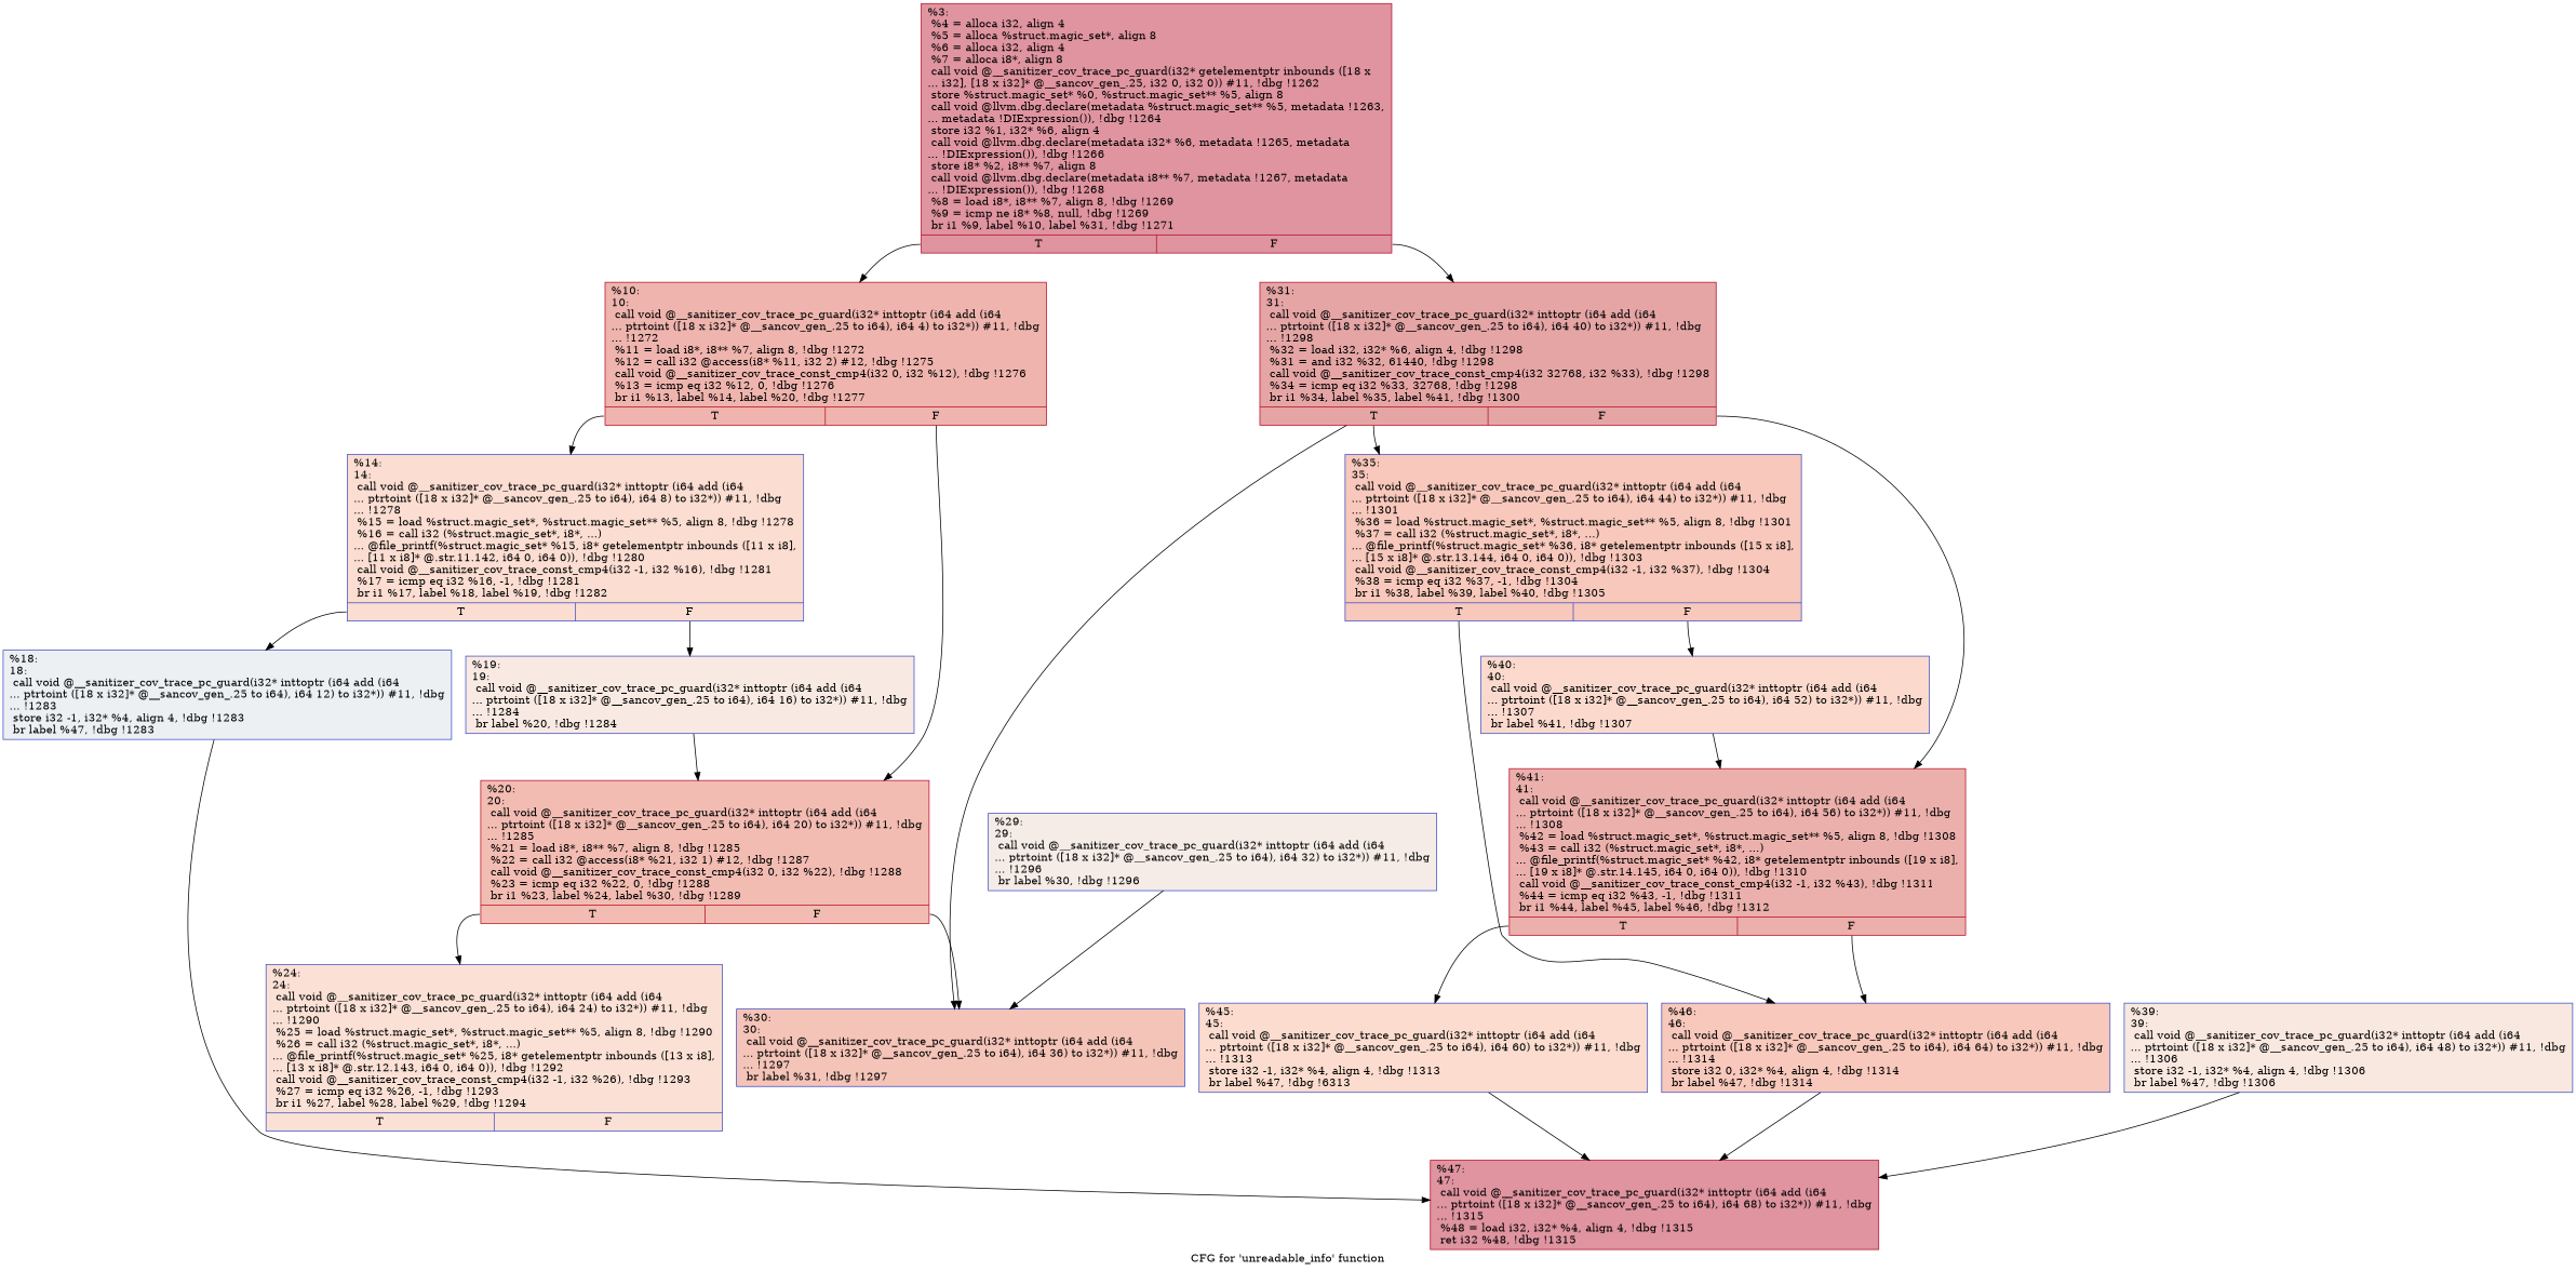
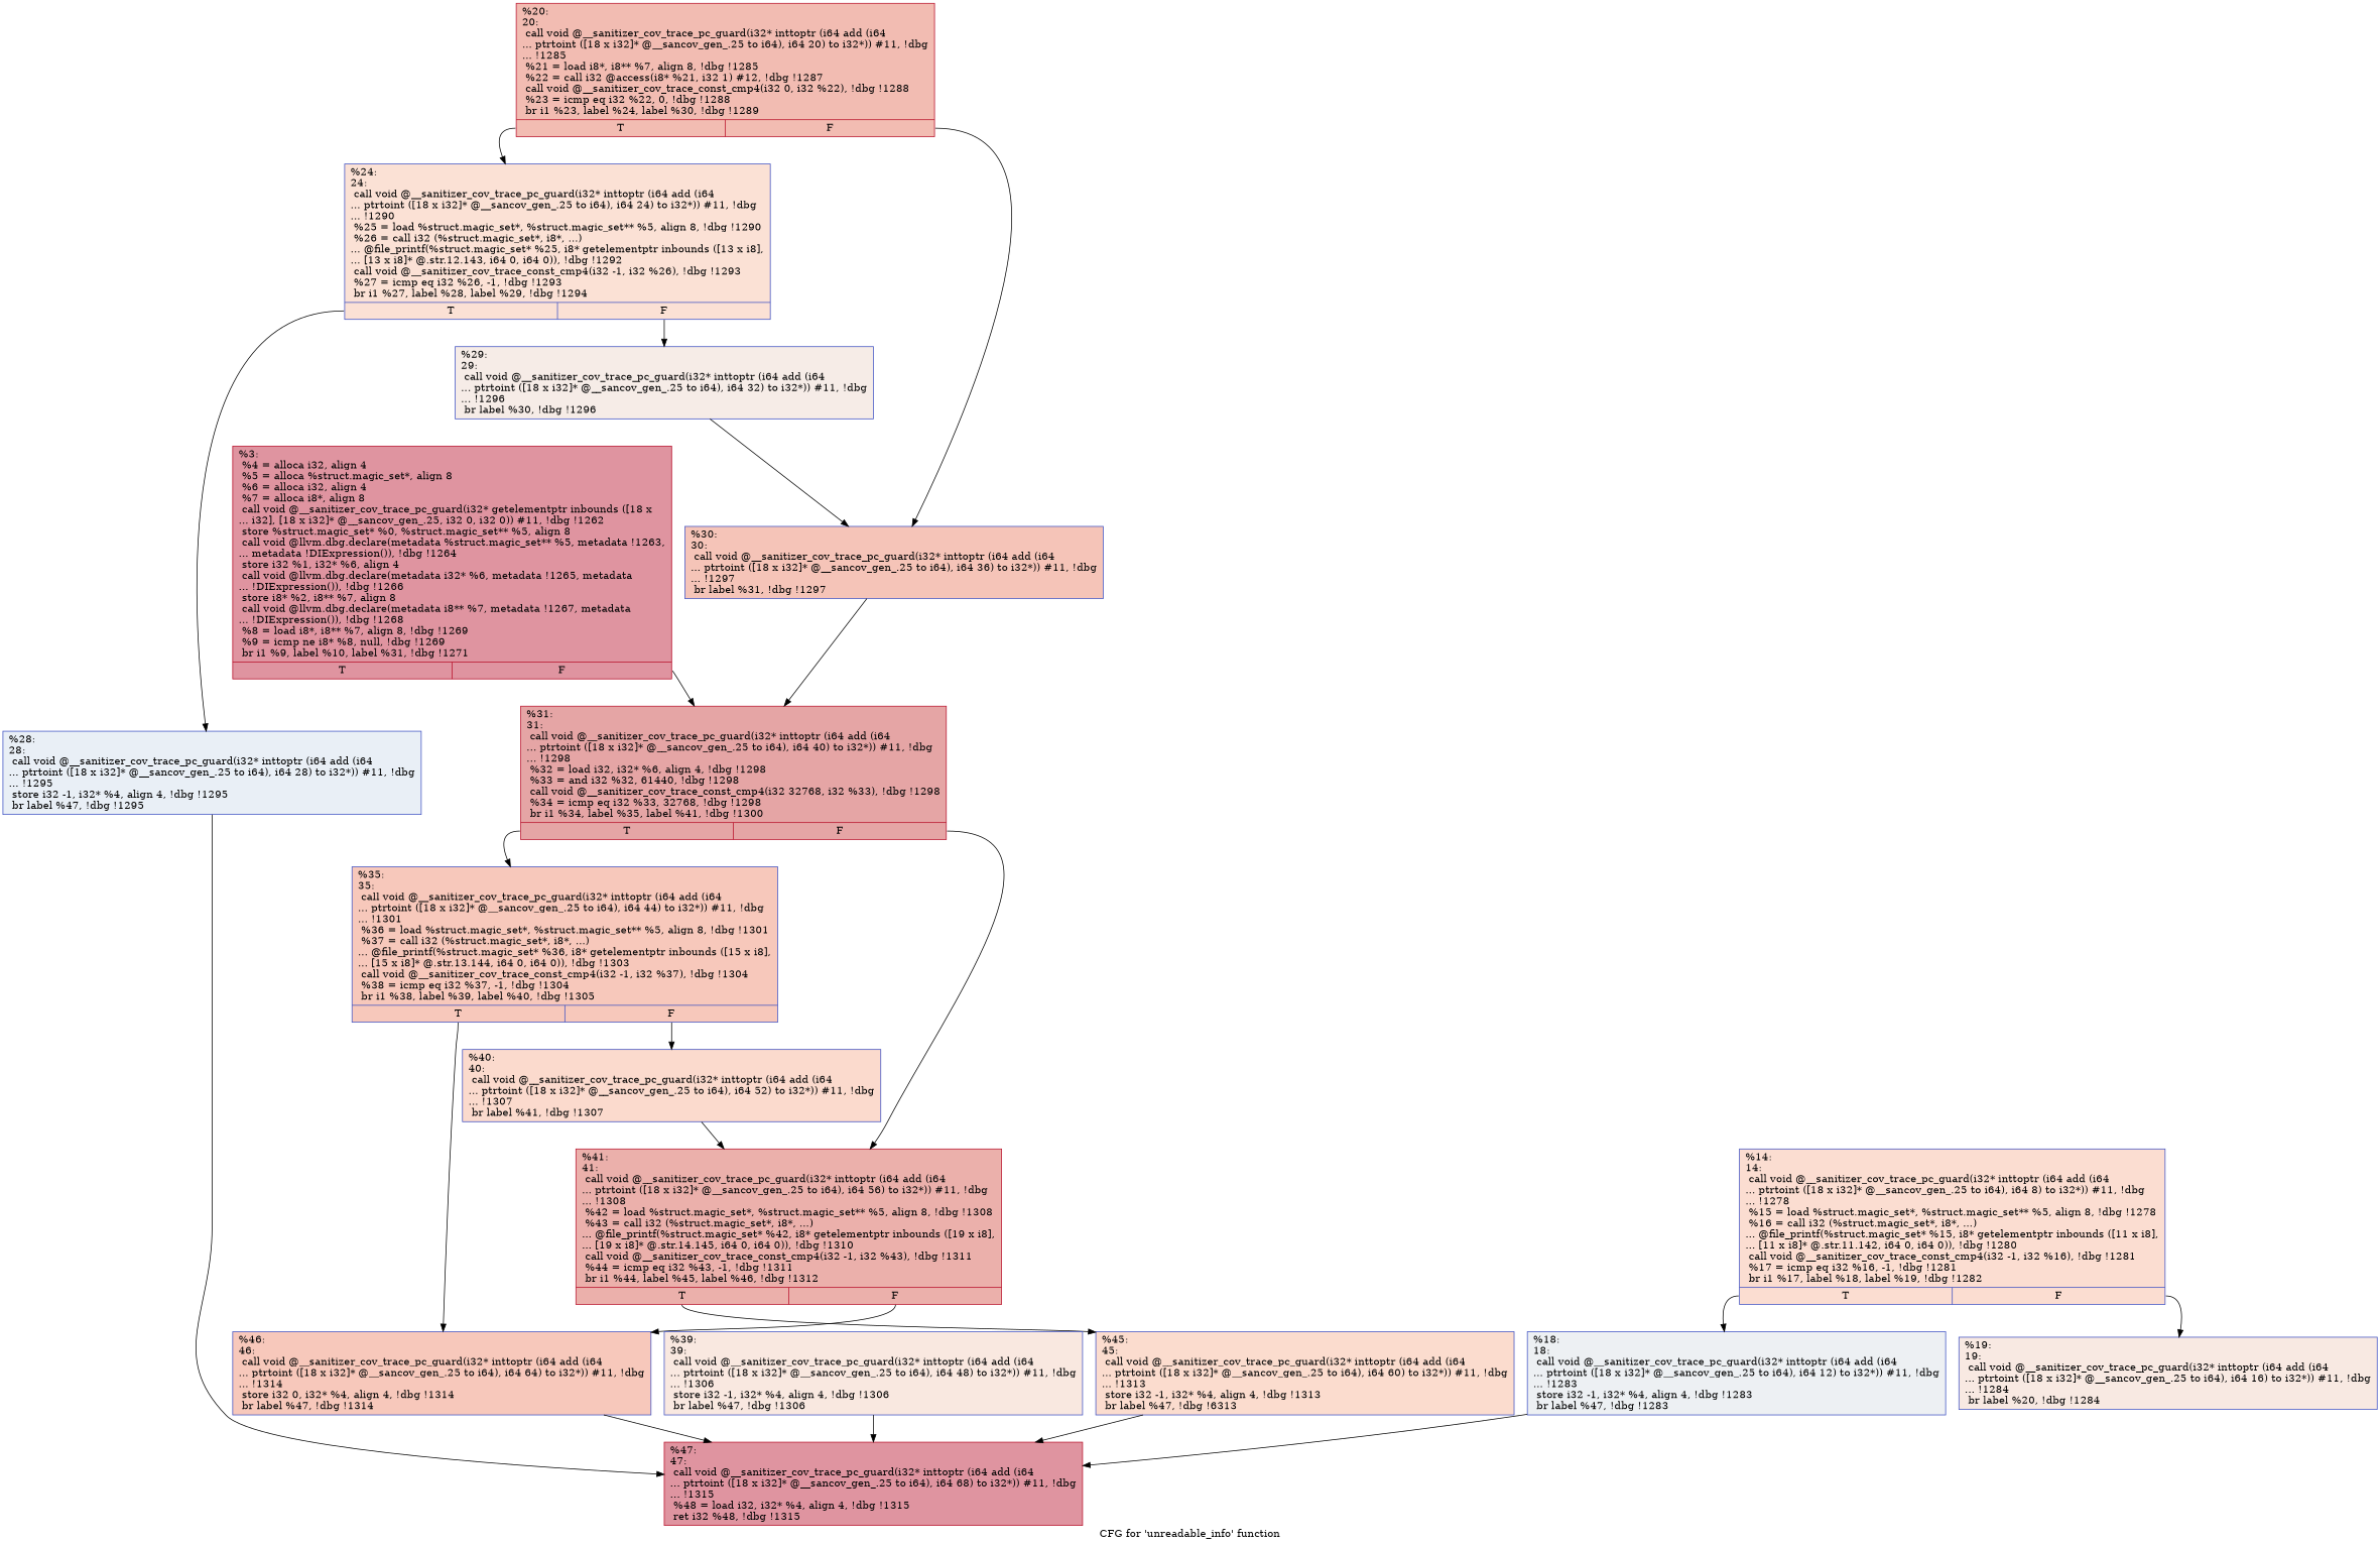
  digraph {
    label="CFG for 'unreadable_info' function"
    node [color="#3d50c3ff" fillcolor="#b70d2870" shape=record style=filled]
    n1 [color="#b70d28ff" label="{%3:\l  %4 = alloca i32, align 4\l  %5 = alloca %struct.magic_set*, align 8\l  %6 = alloca i32, align 4\l  %7 = alloca i8*, align 8\l  call void @__sanitizer_cov_trace_pc_guard(i32* getelementptr inbounds ([18 x\l... i32], [18 x i32]* @__sancov_gen_.25, i32 0, i32 0)) #11, !dbg !1262\l  store %struct.magic_set* %0, %struct.magic_set** %5, align 8\l  call void @llvm.dbg.declare(metadata %struct.magic_set** %5, metadata !1263,\l... metadata !DIExpression()), !dbg !1264\l  store i32 %1, i32* %6, align 4\l  call void @llvm.dbg.declare(metadata i32* %6, metadata !1265, metadata\l... !DIExpression()), !dbg !1266\l  store i8* %2, i8** %7, align 8\l  call void @llvm.dbg.declare(metadata i8** %7, metadata !1267, metadata\l... !DIExpression()), !dbg !1268\l  %8 = load i8*, i8** %7, align 8, !dbg !1269\l  %9 = icmp ne i8* %8, null, !dbg !1269\l  br i1 %9, label %10, label %31, !dbg !1271\l|{<s0>T|<s1>F}}"]
-   n2 [color="#b70d28ff" fillcolor="#d8564670" label="{%10:\l10:                                               \l  call void @__sanitizer_cov_trace_pc_guard(i32* inttoptr (i64 add (i64\l... ptrtoint ([18 x i32]* @__sancov_gen_.25 to i64), i64 4) to i32*)) #11, !dbg\l... !1272\l  %11 = load i8*, i8** %7, align 8, !dbg !1272\l  %12 = call i32 @access(i8* %11, i32 2) #12, !dbg !1275\l  call void @__sanitizer_cov_trace_const_cmp4(i32 0, i32 %12), !dbg !1276\l  %13 = icmp eq i32 %12, 0, !dbg !1276\l  br i1 %13, label %14, label %20, !dbg !1277\l|{<s0>T|<s1>F}}"]
-   n3 [color="#b70d28ff" fillcolor="#c5333470" label="{%31:\l31:                                               \l  call void @__sanitizer_cov_trace_pc_guard(i32* inttoptr (i64 add (i64\l... ptrtoint ([18 x i32]* @__sancov_gen_.25 to i64), i64 40) to i32*)) #11, !dbg\l... !1298\l  %32 = load i32, i32* %6, align 4, !dbg !1298\l  %31 = and i32 %32, 61440, !dbg !1298\l  call void @__sanitizer_cov_trace_const_cmp4(i32 32768, i32 %33), !dbg !1298\l  %34 = icmp eq i32 %33, 32768, !dbg !1298\l  br i1 %34, label %35, label %41, !dbg !1300\l|{<s0>T|<s1>F}}"]
+   n3 [color="#b70d28ff" fillcolor="#c5333470" label="{%31:\l31:                                               \l  call void @__sanitizer_cov_trace_pc_guard(i32* inttoptr (i64 add (i64\l... ptrtoint ([18 x i32]* @__sancov_gen_.25 to i64), i64 40) to i32*)) #11, !dbg\l... !1298\l  %32 = load i32, i32* %6, align 4, !dbg !1298\l  %33 = and i32 %32, 61440, !dbg !1298\l  call void @__sanitizer_cov_trace_const_cmp4(i32 32768, i32 %33), !dbg !1298\l  %34 = icmp eq i32 %33, 32768, !dbg !1298\l  br i1 %34, label %35, label %41, !dbg !1300\l|{<s0>T|<s1>F}}"]
    n4 [fillcolor="#f7b39670" label="{%14:\l14:                                               \l  call void @__sanitizer_cov_trace_pc_guard(i32* inttoptr (i64 add (i64\l... ptrtoint ([18 x i32]* @__sancov_gen_.25 to i64), i64 8) to i32*)) #11, !dbg\l... !1278\l  %15 = load %struct.magic_set*, %struct.magic_set** %5, align 8, !dbg !1278\l  %16 = call i32 (%struct.magic_set*, i8*, ...)\l... @file_printf(%struct.magic_set* %15, i8* getelementptr inbounds ([11 x i8],\l... [11 x i8]* @.str.11.142, i64 0, i64 0)), !dbg !1280\l  call void @__sanitizer_cov_trace_const_cmp4(i32 -1, i32 %16), !dbg !1281\l  %17 = icmp eq i32 %16, -1, !dbg !1281\l  br i1 %17, label %18, label %19, !dbg !1282\l|{<s0>T|<s1>F}}"]
    n5 [color="#b70d28ff" fillcolor="#e1675170" label="{%20:\l20:                                               \l  call void @__sanitizer_cov_trace_pc_guard(i32* inttoptr (i64 add (i64\l... ptrtoint ([18 x i32]* @__sancov_gen_.25 to i64), i64 20) to i32*)) #11, !dbg\l... !1285\l  %21 = load i8*, i8** %7, align 8, !dbg !1285\l  %22 = call i32 @access(i8* %21, i32 1) #12, !dbg !1287\l  call void @__sanitizer_cov_trace_const_cmp4(i32 0, i32 %22), !dbg !1288\l  %23 = icmp eq i32 %22, 0, !dbg !1288\l  br i1 %23, label %24, label %30, !dbg !1289\l|{<s0>T|<s1>F}}"]
    n6 [fillcolor="#ed836670" label="{%35:\l35:                                               \l  call void @__sanitizer_cov_trace_pc_guard(i32* inttoptr (i64 add (i64\l... ptrtoint ([18 x i32]* @__sancov_gen_.25 to i64), i64 44) to i32*)) #11, !dbg\l... !1301\l  %36 = load %struct.magic_set*, %struct.magic_set** %5, align 8, !dbg !1301\l  %37 = call i32 (%struct.magic_set*, i8*, ...)\l... @file_printf(%struct.magic_set* %36, i8* getelementptr inbounds ([15 x i8],\l... [15 x i8]* @.str.13.144, i64 0, i64 0)), !dbg !1303\l  call void @__sanitizer_cov_trace_const_cmp4(i32 -1, i32 %37), !dbg !1304\l  %38 = icmp eq i32 %37, -1, !dbg !1304\l  br i1 %38, label %39, label %40, !dbg !1305\l|{<s0>T|<s1>F}}"]
    n7 [color="#b70d28ff" fillcolor="#d24b4070" label="{%41:\l41:                                               \l  call void @__sanitizer_cov_trace_pc_guard(i32* inttoptr (i64 add (i64\l... ptrtoint ([18 x i32]* @__sancov_gen_.25 to i64), i64 56) to i32*)) #11, !dbg\l... !1308\l  %42 = load %struct.magic_set*, %struct.magic_set** %5, align 8, !dbg !1308\l  %43 = call i32 (%struct.magic_set*, i8*, ...)\l... @file_printf(%struct.magic_set* %42, i8* getelementptr inbounds ([19 x i8],\l... [19 x i8]* @.str.14.145, i64 0, i64 0)), !dbg !1310\l  call void @__sanitizer_cov_trace_const_cmp4(i32 -1, i32 %43), !dbg !1311\l  %44 = icmp eq i32 %43, -1, !dbg !1311\l  br i1 %44, label %45, label %46, !dbg !1312\l|{<s0>T|<s1>F}}"]
    n8 [fillcolor="#d6dce470" label="{%18:\l18:                                               \l  call void @__sanitizer_cov_trace_pc_guard(i32* inttoptr (i64 add (i64\l... ptrtoint ([18 x i32]* @__sancov_gen_.25 to i64), i64 12) to i32*)) #11, !dbg\l... !1283\l  store i32 -1, i32* %4, align 4, !dbg !1283\l  br label %47, !dbg !1283\l}"]
    n9 [fillcolor="#efcebd70" label="{%19:\l19:                                               \l  call void @__sanitizer_cov_trace_pc_guard(i32* inttoptr (i64 add (i64\l... ptrtoint ([18 x i32]* @__sancov_gen_.25 to i64), i64 16) to i32*)) #11, !dbg\l... !1284\l  br label %20, !dbg !1284\l}"]
    n10 [fillcolor="#f7bca170" label="{%24:\l24:                                               \l  call void @__sanitizer_cov_trace_pc_guard(i32* inttoptr (i64 add (i64\l... ptrtoint ([18 x i32]* @__sancov_gen_.25 to i64), i64 24) to i32*)) #11, !dbg\l... !1290\l  %25 = load %struct.magic_set*, %struct.magic_set** %5, align 8, !dbg !1290\l  %26 = call i32 (%struct.magic_set*, i8*, ...)\l... @file_printf(%struct.magic_set* %25, i8* getelementptr inbounds ([13 x i8],\l... [13 x i8]* @.str.12.143, i64 0, i64 0)), !dbg !1292\l  call void @__sanitizer_cov_trace_const_cmp4(i32 -1, i32 %26), !dbg !1293\l  %27 = icmp eq i32 %26, -1, !dbg !1293\l  br i1 %27, label %28, label %29, !dbg !1294\l|{<s0>T|<s1>F}}"]
    n11 [fillcolor="#e97a5f70" label="{%30:\l30:                                               \l  call void @__sanitizer_cov_trace_pc_guard(i32* inttoptr (i64 add (i64\l... ptrtoint ([18 x i32]* @__sancov_gen_.25 to i64), i64 36) to i32*)) #11, !dbg\l... !1297\l  br label %31, !dbg !1297\l}"]
    n12 [fillcolor="#f7ac8e70" label="{%40:\l40:                                               \l  call void @__sanitizer_cov_trace_pc_guard(i32* inttoptr (i64 add (i64\l... ptrtoint ([18 x i32]* @__sancov_gen_.25 to i64), i64 52) to i32*)) #11, !dbg\l... !1307\l  br label %41, !dbg !1307\l}"]
    n13 [fillcolor="#ed836670" label="{%46:\l46:                                               \l  call void @__sanitizer_cov_trace_pc_guard(i32* inttoptr (i64 add (i64\l... ptrtoint ([18 x i32]* @__sancov_gen_.25 to i64), i64 64) to i32*)) #11, !dbg\l... !1314\l  store i32 0, i32* %4, align 4, !dbg !1314\l  br label %47, !dbg !1314\l}"]
    n14 [fillcolor="#f7af9170" label="{%45:\l45:                                               \l  call void @__sanitizer_cov_trace_pc_guard(i32* inttoptr (i64 add (i64\l... ptrtoint ([18 x i32]* @__sancov_gen_.25 to i64), i64 60) to i32*)) #11, !dbg\l... !1313\l  store i32 -1, i32* %4, align 4, !dbg !1313\l  br label %47, !dbg !6313\l}"]
    n15 [color="#b70d28ff" label="{%47:\l47:                                               \l  call void @__sanitizer_cov_trace_pc_guard(i32* inttoptr (i64 add (i64\l... ptrtoint ([18 x i32]* @__sancov_gen_.25 to i64), i64 68) to i32*)) #11, !dbg\l... !1315\l  %48 = load i32, i32* %4, align 4, !dbg !1315\l  ret i32 %48, !dbg !1315\l}"]
+   n16 [fillcolor="#cedaeb70" label="{%28:\l28:                                               \l  call void @__sanitizer_cov_trace_pc_guard(i32* inttoptr (i64 add (i64\l... ptrtoint ([18 x i32]* @__sancov_gen_.25 to i64), i64 28) to i32*)) #11, !dbg\l... !1295\l  store i32 -1, i32* %4, align 4, !dbg !1295\l  br label %47, !dbg !1295\l}"]
    n17 [fillcolor="#ead5c970" label="{%29:\l29:                                               \l  call void @__sanitizer_cov_trace_pc_guard(i32* inttoptr (i64 add (i64\l... ptrtoint ([18 x i32]* @__sancov_gen_.25 to i64), i64 32) to i32*)) #11, !dbg\l... !1296\l  br label %30, !dbg !1296\l}"]
    n18 [fillcolor="#f1ccb870" label="{%39:\l39:                                               \l  call void @__sanitizer_cov_trace_pc_guard(i32* inttoptr (i64 add (i64\l... ptrtoint ([18 x i32]* @__sancov_gen_.25 to i64), i64 48) to i32*)) #11, !dbg\l... !1306\l  store i32 -1, i32* %4, align 4, !dbg !1306\l  br label %47, !dbg !1306\l}"]
-   n1 -> n2 [tailport=s0]
    n1 -> n3 [tailport=s1]
-   n2 -> n4 [tailport=s0]
-   n2 -> n5 [tailport=s1]
    n3 -> n6 [tailport=s0]
    n3 -> n7 [tailport=s1]
    n4 -> n8 [tailport=s0]
    n4 -> n9 [tailport=s1]
    n5 -> n10 [tailport=s0]
    n5 -> n11 [tailport=s1]
    n6 -> n12 [tailport=s1]
    n6 -> n13 [tailport=s0]
    n7 -> n13 [tailport=s1]
    n7 -> n14 [tailport=s0]
    n8 -> n15
-   n9 -> n5
-   n3 -> n11
+   n10 -> n16 [tailport=s0]
+   n10 -> n17 [tailport=s1]
+   n11 -> n3
    n12 -> n7
    n13 -> n15
    n14 -> n15
+   n16 -> n15
    n17 -> n11
    n18 -> n15
  }
